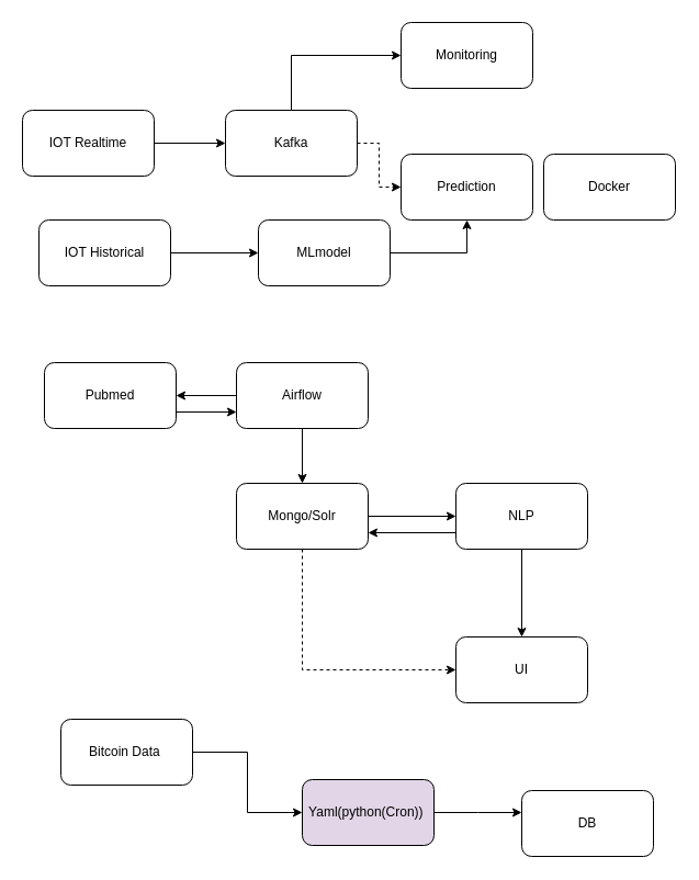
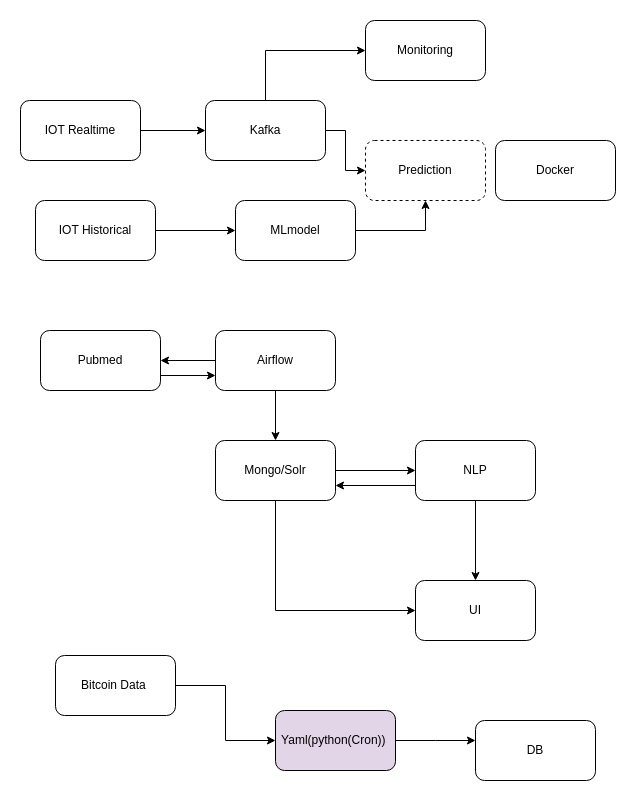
  <mxCell id="0" />
  <mxCell id="1" parent="0" />
  <mxCell id="2" style="edgeStyle=orthogonalEdgeStyle;rounded=0;orthogonalLoop=1;jettySize=auto;html=1;exitX=1;exitY=0.5;exitDx=0;exitDy=0;" edge="1" parent="1" source="3" target="7"><mxGeometry relative="1" as="geometry" /></mxCell>
  <mxCell id="3" value="IOT Realtime" style="rounded=1;whiteSpace=wrap;html=1;" vertex="1" parent="1"><mxGeometry x="20" y="100" width="120" height="60" as="geometry" /></mxCell>
  <mxCell id="4" value="IOT Historical" style="rounded=1;whiteSpace=wrap;html=1;" vertex="1" parent="1"><mxGeometry x="35" y="200" width="120" height="60" as="geometry" /></mxCell>
- <mxCell id="5" style="edgeStyle=orthogonalEdgeStyle;rounded=0;orthogonalLoop=1;jettySize=auto;html=1;exitX=1;exitY=0.5;exitDx=0;exitDy=0;entryX=0;entryY=0.5;entryDx=0;entryDy=0;dashed=1;" edge="1" parent="1" source="7" target="12"><mxGeometry relative="1" as="geometry" /></mxCell>
+ <mxCell id="5" style="edgeStyle=orthogonalEdgeStyle;rounded=0;orthogonalLoop=1;jettySize=auto;html=1;exitX=1;exitY=0.5;exitDx=0;exitDy=0;entryX=0;entryY=0.5;entryDx=0;entryDy=0;" edge="1" parent="1" source="7" target="12"><mxGeometry relative="1" as="geometry" /></mxCell>
  <mxCell id="6" style="edgeStyle=orthogonalEdgeStyle;rounded=0;orthogonalLoop=1;jettySize=auto;html=1;exitX=0.5;exitY=0;exitDx=0;exitDy=0;entryX=0;entryY=0.5;entryDx=0;entryDy=0;" edge="1" parent="1" source="7" target="13"><mxGeometry relative="1" as="geometry" /></mxCell>
  <mxCell id="7" value="Kafka" style="rounded=1;whiteSpace=wrap;html=1;" vertex="1" parent="1"><mxGeometry x="205" y="100" width="120" height="60" as="geometry" /></mxCell>
  <mxCell id="8" value="Docker" style="rounded=1;whiteSpace=wrap;html=1;" vertex="1" parent="1"><mxGeometry x="495" y="140" width="120" height="60" as="geometry" /></mxCell>
  <mxCell id="9" style="edgeStyle=orthogonalEdgeStyle;rounded=0;orthogonalLoop=1;jettySize=auto;html=1;exitX=1;exitY=0.5;exitDx=0;exitDy=0;entryX=0.5;entryY=1;entryDx=0;entryDy=0;" edge="1" parent="1" source="10" target="12"><mxGeometry relative="1" as="geometry" /></mxCell>
  <mxCell id="10" value="MLmodel" style="rounded=1;whiteSpace=wrap;html=1;" vertex="1" parent="1"><mxGeometry x="235" y="200" width="120" height="60" as="geometry" /></mxCell>
  <mxCell id="11" value="" style="edgeStyle=orthogonalEdgeStyle;rounded=0;orthogonalLoop=1;jettySize=auto;html=1;" edge="1" parent="1" source="4" target="10"><mxGeometry relative="1" as="geometry" /></mxCell>
- <mxCell id="12" value="Prediction" style="rounded=1;whiteSpace=wrap;html=1;" vertex="1" parent="1"><mxGeometry x="365" y="140" width="120" height="60" as="geometry" /></mxCell>
+ <mxCell id="12" value="Prediction" style="rounded=1;whiteSpace=wrap;html=1;dashed=1;" vertex="1" parent="1"><mxGeometry x="365" y="140" width="120" height="60" as="geometry" /></mxCell>
  <mxCell id="13" value="Monitoring" style="rounded=1;whiteSpace=wrap;html=1;" vertex="1" parent="1"><mxGeometry x="365" y="20" width="120" height="60" as="geometry" /></mxCell>
  <mxCell id="14" style="edgeStyle=orthogonalEdgeStyle;rounded=0;orthogonalLoop=1;jettySize=auto;html=1;exitX=1;exitY=0.75;exitDx=0;exitDy=0;entryX=0;entryY=0.75;entryDx=0;entryDy=0;" edge="1" parent="1" source="15" target="18"><mxGeometry relative="1" as="geometry" /></mxCell>
  <mxCell id="15" value="Pubmed" style="rounded=1;whiteSpace=wrap;html=1;" vertex="1" parent="1"><mxGeometry x="40" y="330" width="120" height="60" as="geometry" /></mxCell>
  <mxCell id="16" style="edgeStyle=orthogonalEdgeStyle;rounded=0;orthogonalLoop=1;jettySize=auto;html=1;exitX=0;exitY=0.5;exitDx=0;exitDy=0;" edge="1" parent="1" source="18" target="15"><mxGeometry relative="1" as="geometry" /></mxCell>
  <mxCell id="17" style="edgeStyle=orthogonalEdgeStyle;rounded=0;orthogonalLoop=1;jettySize=auto;html=1;exitX=0.5;exitY=1;exitDx=0;exitDy=0;entryX=0.5;entryY=0;entryDx=0;entryDy=0;" edge="1" parent="1" source="18" target="21"><mxGeometry relative="1" as="geometry" /></mxCell>
  <mxCell id="18" value="Airflow" style="rounded=1;whiteSpace=wrap;html=1;" vertex="1" parent="1"><mxGeometry x="215" y="330" width="120" height="60" as="geometry" /></mxCell>
  <mxCell id="19" style="edgeStyle=orthogonalEdgeStyle;rounded=0;orthogonalLoop=1;jettySize=auto;html=1;exitX=1;exitY=0.5;exitDx=0;exitDy=0;" edge="1" parent="1" source="21" target="24"><mxGeometry relative="1" as="geometry" /></mxCell>
- <mxCell id="20" style="edgeStyle=orthogonalEdgeStyle;rounded=0;orthogonalLoop=1;jettySize=auto;html=1;exitX=0.5;exitY=1;exitDx=0;exitDy=0;entryX=0;entryY=0.5;entryDx=0;entryDy=0;dashed=1;" edge="1" parent="1" source="21" target="25"><mxGeometry relative="1" as="geometry" /></mxCell>
+ <mxCell id="20" style="edgeStyle=orthogonalEdgeStyle;rounded=0;orthogonalLoop=1;jettySize=auto;html=1;exitX=0.5;exitY=1;exitDx=0;exitDy=0;entryX=0;entryY=0.5;entryDx=0;entryDy=0;" edge="1" parent="1" source="21" target="25"><mxGeometry relative="1" as="geometry" /></mxCell>
  <mxCell id="21" value="Mongo/Solr" style="rounded=1;whiteSpace=wrap;html=1;" vertex="1" parent="1"><mxGeometry x="215" y="440" width="120" height="60" as="geometry" /></mxCell>
  <mxCell id="22" style="edgeStyle=orthogonalEdgeStyle;rounded=0;orthogonalLoop=1;jettySize=auto;html=1;exitX=0;exitY=0.75;exitDx=0;exitDy=0;entryX=1;entryY=0.75;entryDx=0;entryDy=0;" edge="1" parent="1" source="24" target="21"><mxGeometry relative="1" as="geometry" /></mxCell>
  <mxCell id="23" style="edgeStyle=orthogonalEdgeStyle;rounded=0;orthogonalLoop=1;jettySize=auto;html=1;exitX=0.5;exitY=1;exitDx=0;exitDy=0;entryX=0.5;entryY=0;entryDx=0;entryDy=0;" edge="1" parent="1" source="24" target="25"><mxGeometry relative="1" as="geometry" /></mxCell>
  <mxCell id="24" value="NLP" style="rounded=1;whiteSpace=wrap;html=1;" vertex="1" parent="1"><mxGeometry x="415" y="440" width="120" height="60" as="geometry" /></mxCell>
  <mxCell id="25" value="UI" style="rounded=1;whiteSpace=wrap;html=1;" vertex="1" parent="1"><mxGeometry x="415" y="580" width="120" height="60" as="geometry" /></mxCell>
  <mxCell id="26" style="edgeStyle=orthogonalEdgeStyle;rounded=0;orthogonalLoop=1;jettySize=auto;html=1;exitX=1;exitY=0.5;exitDx=0;exitDy=0;" edge="1" parent="1" source="27" target="29"><mxGeometry relative="1" as="geometry" /></mxCell>
  <mxCell id="27" value="Bitcoin Data&amp;nbsp;" style="rounded=1;whiteSpace=wrap;html=1;" vertex="1" parent="1"><mxGeometry x="55" y="655" width="120" height="60" as="geometry" /></mxCell>
  <mxCell id="28" style="edgeStyle=orthogonalEdgeStyle;rounded=0;orthogonalLoop=1;jettySize=auto;html=1;exitX=1;exitY=0.5;exitDx=0;exitDy=0;" edge="1" parent="1" source="29"><mxGeometry relative="1" as="geometry"><mxPoint x="475" y="740" as="targetPoint" /></mxGeometry></mxCell>
  <mxCell id="29" value="Yaml(python(Cron))&amp;nbsp;" style="rounded=1;whiteSpace=wrap;html=1;fillColor=#e1d5e7;" vertex="1" parent="1"><mxGeometry x="275" y="710" width="120" height="60" as="geometry" /></mxCell>
  <mxCell id="30" value="DB" style="rounded=1;whiteSpace=wrap;html=1;" vertex="1" parent="1"><mxGeometry x="475" y="720" width="120" height="60" as="geometry" /></mxCell>
